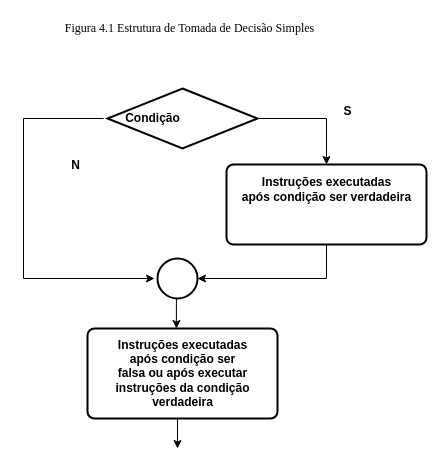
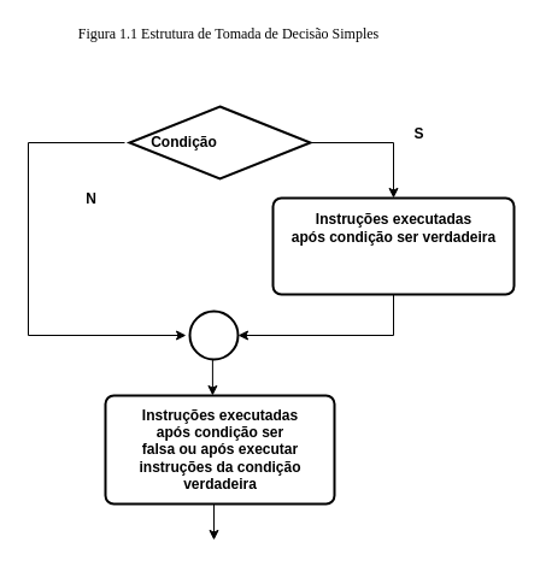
  <mxCell id="0" />
  <mxCell id="1" parent="0" />
- <mxCell id="2" value="&lt;font face=&quot;Verdana&quot;&gt;Figura 4.1 Estrutura de Tomada de Decisão Simples&lt;br&gt;&lt;br&gt;&lt;/font&gt;" style="text;html=1;align=center;verticalAlign=middle;resizable=0;points=[];autosize=1;strokeColor=none;fillColor=none;" vertex="1" parent="1"><mxGeometry x="24" y="20" width="330" height="30" as="geometry" /></mxCell>
+ <mxCell id="2" value="&lt;font face=&quot;Verdana&quot;&gt;Figura 1.1 Estrutura de Tomada de Decisão Simples&lt;br&gt;&lt;br&gt;&lt;/font&gt;" style="text;html=1;align=center;verticalAlign=middle;resizable=0;points=[];autosize=1;strokeColor=none;fillColor=none;" vertex="1" parent="1"><mxGeometry x="24" y="20" width="330" height="30" as="geometry" /></mxCell>
  <mxCell id="3" value="" style="group" vertex="1" connectable="0" parent="1"><mxGeometry x="20" y="88" width="406" height="360" as="geometry" /></mxCell>
  <mxCell id="4" value="" style="strokeWidth=2;html=1;shape=mxgraph.flowchart.start_2;whiteSpace=wrap;" parent="3" vertex="1"><mxGeometry x="137" y="170" width="40" height="40" as="geometry" /></mxCell>
  <mxCell id="5" value="" style="group" parent="3" vertex="1" connectable="0"><mxGeometry x="206" y="76" width="200" height="80" as="geometry" /></mxCell>
  <mxCell id="6" value="" style="rounded=1;whiteSpace=wrap;html=1;absoluteArcSize=1;arcSize=14;strokeWidth=2;" parent="5" vertex="1"><mxGeometry width="200" height="80" as="geometry" /></mxCell>
  <mxCell id="7" value="&lt;b&gt;Instruções executadas&lt;br&gt;após condição ser verdadeira&lt;/b&gt;" style="text;html=1;align=center;verticalAlign=middle;resizable=0;points=[];;autosize=1;" parent="5" vertex="1"><mxGeometry x="10" y="10" width="180" height="30" as="geometry" /></mxCell>
  <mxCell id="8" value="" style="group" parent="3" vertex="1" connectable="0"><mxGeometry x="67" y="240" width="190" height="90" as="geometry" /></mxCell>
  <mxCell id="9" value="" style="rounded=1;whiteSpace=wrap;html=1;absoluteArcSize=1;arcSize=14;strokeWidth=2;" parent="8" vertex="1"><mxGeometry width="190" height="90" as="geometry" /></mxCell>
  <mxCell id="10" value="Instruções executadas&lt;br&gt;após condição ser &lt;br&gt;falsa ou após executar&lt;br&gt;instruções da condição &lt;br&gt;verdadeira" style="text;html=1;align=center;verticalAlign=middle;resizable=0;points=[];;autosize=1;fontStyle=1" parent="8" vertex="1"><mxGeometry x="20" y="5" width="150" height="80" as="geometry" /></mxCell>
  <mxCell id="11" value="" style="group" parent="3" vertex="1" connectable="0"><mxGeometry x="87" width="150" height="60" as="geometry" /></mxCell>
  <mxCell id="12" value="" style="strokeWidth=2;html=1;shape=mxgraph.flowchart.decision;whiteSpace=wrap;" parent="11" vertex="1"><mxGeometry width="150" height="60" as="geometry" /></mxCell>
  <mxCell id="13" value="&lt;b&gt;Condição&lt;/b&gt;" style="text;html=1;align=center;verticalAlign=middle;resizable=0;points=[];;autosize=1;" parent="11" vertex="1"><mxGeometry x="10" y="20" width="70" height="20" as="geometry" /></mxCell>
  <mxCell id="14" style="edgeStyle=orthogonalEdgeStyle;rounded=0;orthogonalLoop=1;jettySize=auto;html=1;exitX=1;exitY=0.5;exitDx=0;exitDy=0;exitPerimeter=0;entryX=0.5;entryY=0;entryDx=0;entryDy=0;" parent="3" source="12" target="6" edge="1"><mxGeometry relative="1" as="geometry" /></mxCell>
  <mxCell id="15" style="edgeStyle=orthogonalEdgeStyle;rounded=0;orthogonalLoop=1;jettySize=auto;html=1;exitX=0.5;exitY=1;exitDx=0;exitDy=0;exitPerimeter=0;entryX=0.468;entryY=0;entryDx=0;entryDy=0;entryPerimeter=0;" parent="3" source="4" target="9" edge="1"><mxGeometry relative="1" as="geometry" /></mxCell>
  <mxCell id="16" style="edgeStyle=orthogonalEdgeStyle;rounded=0;orthogonalLoop=1;jettySize=auto;html=1;exitX=0.5;exitY=1;exitDx=0;exitDy=0;entryX=1;entryY=0.5;entryDx=0;entryDy=0;entryPerimeter=0;" parent="3" source="6" target="4" edge="1"><mxGeometry relative="1" as="geometry" /></mxCell>
  <mxCell id="17" style="edgeStyle=orthogonalEdgeStyle;rounded=0;orthogonalLoop=1;jettySize=auto;html=1;exitX=0;exitY=0.5;exitDx=0;exitDy=0;exitPerimeter=0;" parent="3" edge="1"><mxGeometry relative="1" as="geometry"><mxPoint x="83" y="30" as="sourcePoint" /><mxPoint x="134" y="190" as="targetPoint" /><Array as="points"><mxPoint x="3" y="30" /><mxPoint x="3" y="190" /><mxPoint x="134" y="190" /></Array></mxGeometry></mxCell>
  <mxCell id="18" value="&lt;b&gt;N&lt;br&gt;&lt;/b&gt;" style="text;html=1;align=center;verticalAlign=middle;resizable=0;points=[];;autosize=1;" parent="3" vertex="1"><mxGeometry x="45" y="67" width="20" height="20" as="geometry" /></mxCell>
  <mxCell id="19" style="edgeStyle=orthogonalEdgeStyle;rounded=0;orthogonalLoop=1;jettySize=auto;html=1;exitX=0.5;exitY=1;exitDx=0;exitDy=0;" parent="3" edge="1"><mxGeometry relative="1" as="geometry"><mxPoint x="157" y="360" as="targetPoint" /><mxPoint x="157" y="330" as="sourcePoint" /></mxGeometry></mxCell>
  <mxCell id="20" value="&lt;b&gt;S&lt;/b&gt;" style="text;html=1;align=center;verticalAlign=middle;resizable=0;points=[];;autosize=1;" parent="3" vertex="1"><mxGeometry x="317" y="13" width="20" height="20" as="geometry" /></mxCell>
